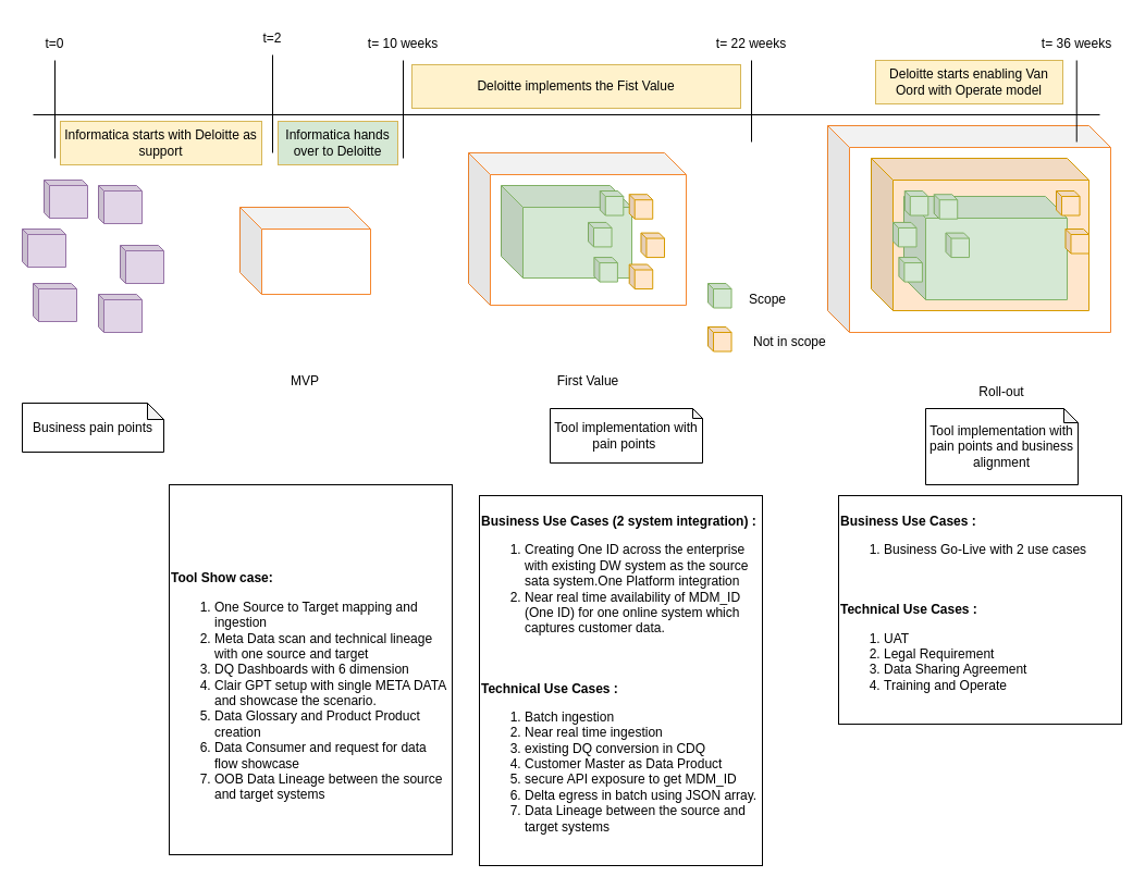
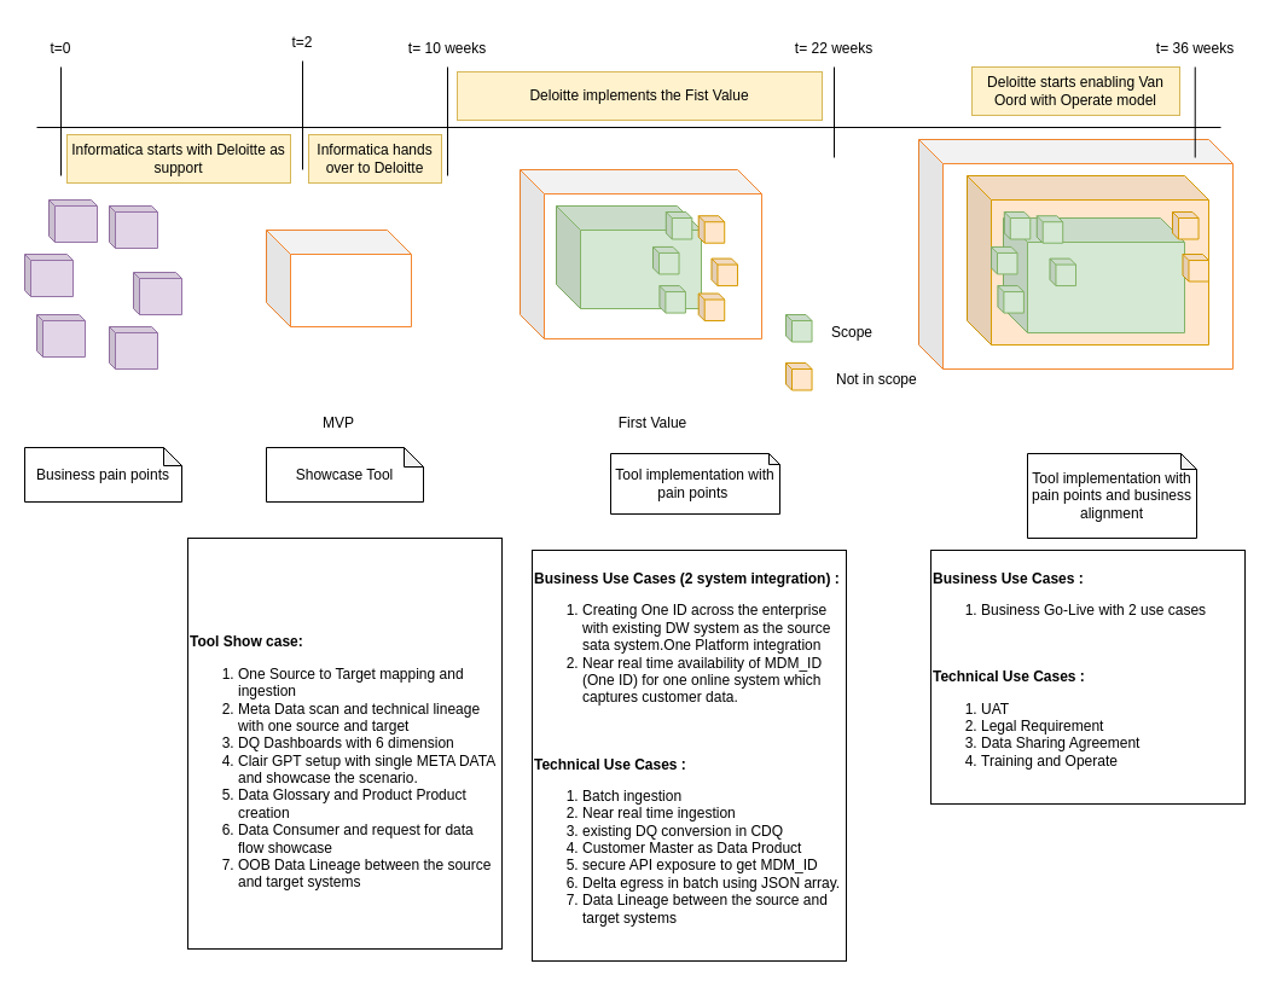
  <mxCell id="0" />
  <mxCell id="1" parent="0" />
  <mxCell id="2" value="" style="shape=cube;whiteSpace=wrap;html=1;boundedLbl=1;backgroundOutline=1;darkOpacity=0.05;darkOpacity2=0.1;strokeColor=#f5872e;" vertex="1" parent="1"><mxGeometry x="760" y="115" width="260" height="190" as="geometry" /></mxCell>
  <mxCell id="3" value="" style="shape=cube;whiteSpace=wrap;html=1;boundedLbl=1;backgroundOutline=1;darkOpacity=0.05;darkOpacity2=0.1;fillColor=#ffe6cc;strokeColor=#d79b00;" vertex="1" parent="1"><mxGeometry x="800" y="145" width="200" height="140" as="geometry" /></mxCell>
  <mxCell id="4" value="" style="shape=cube;whiteSpace=wrap;html=1;boundedLbl=1;backgroundOutline=1;darkOpacity=0.05;darkOpacity2=0.1;size=5;fillColor=#e1d5e7;strokeColor=#9673a6;" vertex="1" parent="1"><mxGeometry x="40" y="165" width="40" height="35" as="geometry" /></mxCell>
  <mxCell id="5" value="" style="shape=cube;whiteSpace=wrap;html=1;boundedLbl=1;backgroundOutline=1;darkOpacity=0.05;darkOpacity2=0.1;" vertex="1" parent="1"><mxGeometry x="460" y="160" width="120" height="80" as="geometry" /></mxCell>
  <mxCell id="6" value="" style="shape=cube;whiteSpace=wrap;html=1;boundedLbl=1;backgroundOutline=1;darkOpacity=0.05;darkOpacity2=0.1;" vertex="1" parent="1"><mxGeometry x="470" y="170" width="120" height="80" as="geometry" /></mxCell>
  <mxCell id="7" value="" style="shape=cube;whiteSpace=wrap;html=1;boundedLbl=1;backgroundOutline=1;darkOpacity=0.05;darkOpacity2=0.1;strokeColor=#f5872e;" vertex="1" parent="1"><mxGeometry x="430" y="140" width="200" height="140" as="geometry" /></mxCell>
  <mxCell id="8" value="" style="shape=cube;whiteSpace=wrap;html=1;boundedLbl=1;backgroundOutline=1;darkOpacity=0.05;darkOpacity2=0.1;fillColor=#d5e8d4;strokeColor=#82b366;" vertex="1" parent="1"><mxGeometry x="460" y="170" width="120" height="85" as="geometry" /></mxCell>
  <mxCell id="9" value="" style="shape=cube;whiteSpace=wrap;html=1;boundedLbl=1;backgroundOutline=1;darkOpacity=0.05;darkOpacity2=0.1;fillColor=#d5e8d4;strokeColor=#82b366;" vertex="1" parent="1"><mxGeometry x="830" y="180" width="150" height="95" as="geometry" /></mxCell>
  <mxCell id="10" value="" style="shape=cube;whiteSpace=wrap;html=1;boundedLbl=1;backgroundOutline=1;darkOpacity=0.05;darkOpacity2=0.1;strokeColor=#f5872e;" vertex="1" parent="1"><mxGeometry x="220" y="190" width="120" height="80" as="geometry" /></mxCell>
  <mxCell id="11" value="" style="shape=cube;whiteSpace=wrap;html=1;boundedLbl=1;backgroundOutline=1;darkOpacity=0.05;darkOpacity2=0.1;size=5;fillColor=#e1d5e7;strokeColor=#9673a6;" vertex="1" parent="1"><mxGeometry x="90" y="170" width="40" height="35" as="geometry" /></mxCell>
  <mxCell id="12" value="" style="shape=cube;whiteSpace=wrap;html=1;boundedLbl=1;backgroundOutline=1;darkOpacity=0.05;darkOpacity2=0.1;size=5;fillColor=#e1d5e7;strokeColor=#9673a6;" vertex="1" parent="1"><mxGeometry x="20" y="210" width="40" height="35" as="geometry" /></mxCell>
  <mxCell id="13" value="" style="shape=cube;whiteSpace=wrap;html=1;boundedLbl=1;backgroundOutline=1;darkOpacity=0.05;darkOpacity2=0.1;size=5;fillColor=#e1d5e7;strokeColor=#9673a6;" vertex="1" parent="1"><mxGeometry x="110" y="225" width="40" height="35" as="geometry" /></mxCell>
  <mxCell id="14" value="" style="shape=cube;whiteSpace=wrap;html=1;boundedLbl=1;backgroundOutline=1;darkOpacity=0.05;darkOpacity2=0.1;size=5;fillColor=#e1d5e7;strokeColor=#9673a6;" vertex="1" parent="1"><mxGeometry x="30" y="260" width="40" height="35" as="geometry" /></mxCell>
  <mxCell id="15" value="" style="shape=cube;whiteSpace=wrap;html=1;boundedLbl=1;backgroundOutline=1;darkOpacity=0.05;darkOpacity2=0.1;size=5;fillColor=#e1d5e7;strokeColor=#9673a6;" vertex="1" parent="1"><mxGeometry x="90" y="270" width="40" height="35" as="geometry" /></mxCell>
  <mxCell id="16" value="MVP" style="text;html=1;align=center;verticalAlign=middle;whiteSpace=wrap;rounded=0;" vertex="1" parent="1"><mxGeometry x="250" y="335" width="60" height="30" as="geometry" /></mxCell>
  <mxCell id="17" value="First Value" style="text;html=1;align=center;verticalAlign=middle;whiteSpace=wrap;rounded=0;" vertex="1" parent="1"><mxGeometry x="510" y="335" width="60" height="30" as="geometry" /></mxCell>
- <mxCell id="18" value="Roll-out" style="text;html=1;align=center;verticalAlign=middle;whiteSpace=wrap;rounded=0;" vertex="1" parent="1"><mxGeometry x="890" y="345" width="60" height="30" as="geometry" /></mxCell>
  <mxCell id="19" value="Business pain points" style="shape=note;whiteSpace=wrap;html=1;backgroundOutline=1;darkOpacity=0.05;size=15;" vertex="1" parent="1"><mxGeometry x="20" y="370" width="130" height="45" as="geometry" /></mxCell>
+ <mxCell id="20" value="Showcase Tool" style="shape=note;whiteSpace=wrap;html=1;backgroundOutline=1;darkOpacity=0.05;size=16;" vertex="1" parent="1"><mxGeometry x="220" y="370" width="130" height="45" as="geometry" /></mxCell>
  <mxCell id="21" value="" style="group" vertex="1" connectable="0" parent="1"><mxGeometry x="540" y="175" width="70" height="90" as="geometry" /></mxCell>
  <mxCell id="22" value="" style="shape=cube;whiteSpace=wrap;html=1;boundedLbl=1;backgroundOutline=1;darkOpacity=0.05;darkOpacity2=0.1;size=5;fillColor=#d5e8d4;strokeColor=#82b366;" vertex="1" parent="21"><mxGeometry x="10.769" width="21.538" height="22.5" as="geometry" /></mxCell>
  <mxCell id="23" value="" style="shape=cube;whiteSpace=wrap;html=1;boundedLbl=1;backgroundOutline=1;darkOpacity=0.05;darkOpacity2=0.1;size=5;fillColor=#ffe6cc;strokeColor=#d79b00;" vertex="1" parent="21"><mxGeometry x="37.692" y="3.214" width="21.538" height="22.5" as="geometry" /></mxCell>
  <mxCell id="24" value="" style="shape=cube;whiteSpace=wrap;html=1;boundedLbl=1;backgroundOutline=1;darkOpacity=0.05;darkOpacity2=0.1;size=5;fillColor=#d5e8d4;strokeColor=#82b366;" vertex="1" parent="21"><mxGeometry y="28.929" width="21.538" height="22.5" as="geometry" /></mxCell>
  <mxCell id="25" value="" style="shape=cube;whiteSpace=wrap;html=1;boundedLbl=1;backgroundOutline=1;darkOpacity=0.05;darkOpacity2=0.1;size=5;fillColor=#ffe6cc;strokeColor=#d79b00;" vertex="1" parent="21"><mxGeometry x="48.462" y="38.571" width="21.538" height="22.5" as="geometry" /></mxCell>
  <mxCell id="26" value="" style="shape=cube;whiteSpace=wrap;html=1;boundedLbl=1;backgroundOutline=1;darkOpacity=0.05;darkOpacity2=0.1;size=5;fillColor=#d5e8d4;strokeColor=#82b366;" vertex="1" parent="21"><mxGeometry x="5.385" y="61.071" width="21.538" height="22.5" as="geometry" /></mxCell>
  <mxCell id="27" value="" style="shape=cube;whiteSpace=wrap;html=1;boundedLbl=1;backgroundOutline=1;darkOpacity=0.05;darkOpacity2=0.1;size=5;fillColor=#ffe6cc;strokeColor=#d79b00;" vertex="1" parent="21"><mxGeometry x="37.692" y="67.5" width="21.538" height="22.5" as="geometry" /></mxCell>
  <mxCell id="28" value="" style="group" vertex="1" connectable="0" parent="1"><mxGeometry x="820" y="175" width="70" height="90" as="geometry" /></mxCell>
  <mxCell id="29" value="" style="shape=cube;whiteSpace=wrap;html=1;boundedLbl=1;backgroundOutline=1;darkOpacity=0.05;darkOpacity2=0.1;size=5;fillColor=#d5e8d4;strokeColor=#82b366;" vertex="1" parent="28"><mxGeometry x="10.769" width="21.538" height="22.5" as="geometry" /></mxCell>
  <mxCell id="30" value="" style="shape=cube;whiteSpace=wrap;html=1;boundedLbl=1;backgroundOutline=1;darkOpacity=0.05;darkOpacity2=0.1;size=5;fillColor=#d5e8d4;strokeColor=#82b366;" vertex="1" parent="28"><mxGeometry x="37.692" y="3.214" width="21.538" height="22.5" as="geometry" /></mxCell>
  <mxCell id="31" value="" style="shape=cube;whiteSpace=wrap;html=1;boundedLbl=1;backgroundOutline=1;darkOpacity=0.05;darkOpacity2=0.1;size=5;fillColor=#d5e8d4;strokeColor=#82b366;" vertex="1" parent="28"><mxGeometry y="28.929" width="21.538" height="22.5" as="geometry" /></mxCell>
  <mxCell id="32" value="" style="shape=cube;whiteSpace=wrap;html=1;boundedLbl=1;backgroundOutline=1;darkOpacity=0.05;darkOpacity2=0.1;size=5;fillColor=#d5e8d4;strokeColor=#82b366;" vertex="1" parent="28"><mxGeometry x="48.462" y="38.571" width="21.538" height="22.5" as="geometry" /></mxCell>
  <mxCell id="33" value="" style="shape=cube;whiteSpace=wrap;html=1;boundedLbl=1;backgroundOutline=1;darkOpacity=0.05;darkOpacity2=0.1;size=5;fillColor=#d5e8d4;strokeColor=#82b366;" vertex="1" parent="28"><mxGeometry x="5.385" y="61.071" width="21.538" height="22.5" as="geometry" /></mxCell>
  <mxCell id="34" value="" style="shape=cube;whiteSpace=wrap;html=1;boundedLbl=1;backgroundOutline=1;darkOpacity=0.05;darkOpacity2=0.1;size=5;fillColor=#ffe6cc;strokeColor=#d79b00;" vertex="1" parent="1"><mxGeometry x="970.002" y="175" width="21.538" height="22.5" as="geometry" /></mxCell>
  <mxCell id="35" value="" style="shape=cube;whiteSpace=wrap;html=1;boundedLbl=1;backgroundOutline=1;darkOpacity=0.05;darkOpacity2=0.1;size=5;fillColor=#ffe6cc;strokeColor=#d79b00;" vertex="1" parent="1"><mxGeometry x="978.462" y="210" width="21.538" height="22.5" as="geometry" /></mxCell>
  <mxCell id="36" value="Tool implementation with pain points&amp;nbsp;" style="shape=note;whiteSpace=wrap;html=1;backgroundOutline=1;darkOpacity=0.05;size=9;" vertex="1" parent="1"><mxGeometry x="505" y="375" width="140" height="50" as="geometry" /></mxCell>
  <mxCell id="37" value="Tool implementation with pain points and business alignment" style="shape=note;whiteSpace=wrap;html=1;backgroundOutline=1;darkOpacity=0.05;size=13;" vertex="1" parent="1"><mxGeometry x="850" y="375" width="140" height="70" as="geometry" /></mxCell>
  <mxCell id="38" value="&lt;div&gt;&lt;b&gt;Business Use Cases (2 system integration) :&lt;/b&gt;&lt;b&gt;&lt;br&gt;&lt;/b&gt;&lt;/div&gt;&lt;div&gt;&lt;ol&gt;&lt;li&gt;Creating One ID across the enterprise with existing DW system as the source sata system.One Platform integration&lt;/li&gt;&lt;li&gt;Near real time availability of MDM_ID (One ID) for one online system which captures customer data.&lt;/li&gt;&lt;/ol&gt;&lt;/div&gt;&lt;div&gt;&lt;br&gt;&lt;/div&gt;&lt;div&gt;&lt;br&gt;&lt;/div&gt;&lt;b&gt;Technical Use Cases :&lt;/b&gt;&lt;div&gt;&lt;ol&gt;&lt;li&gt;Batch ingestion&lt;/li&gt;&lt;li&gt;Near real time ingestion&lt;/li&gt;&lt;li&gt;existing DQ conversion in CDQ&lt;/li&gt;&lt;li&gt;Customer Master as Data Product&lt;/li&gt;&lt;li&gt;secure API exposure to get MDM_ID&lt;/li&gt;&lt;li&gt;Delta egress in batch using JSON array.&lt;/li&gt;&lt;li&gt;Data Lineage between the source and target systems&lt;/li&gt;&lt;/ol&gt;&lt;/div&gt;" style="text;html=1;align=left;verticalAlign=middle;whiteSpace=wrap;rounded=0;strokeColor=default;" vertex="1" parent="1"><mxGeometry x="440" y="455" width="260" height="340" as="geometry" /></mxCell>
  <mxCell id="39" value="&lt;div&gt;&lt;b&gt;Business Use Cases :&lt;/b&gt;&lt;b&gt;&lt;br&gt;&lt;/b&gt;&lt;/div&gt;&lt;div&gt;&lt;ol&gt;&lt;li&gt;Business Go-Live with 2 use cases&lt;/li&gt;&lt;/ol&gt;&lt;/div&gt;&lt;div&gt;&lt;br&gt;&lt;/div&gt;&lt;div&gt;&lt;br&gt;&lt;/div&gt;&lt;b&gt;Technical Use Cases :&lt;/b&gt;&lt;div&gt;&lt;ol&gt;&lt;li&gt;UAT&lt;/li&gt;&lt;li&gt;Legal Requirement&lt;/li&gt;&lt;li&gt;Data Sharing Agreement&lt;/li&gt;&lt;li&gt;Training and Operate&lt;/li&gt;&lt;/ol&gt;&lt;/div&gt;" style="text;html=1;align=left;verticalAlign=middle;whiteSpace=wrap;rounded=0;strokeColor=default;" vertex="1" parent="1"><mxGeometry x="770" y="455" width="260" height="210" as="geometry" /></mxCell>
  <mxCell id="40" value="&lt;div&gt;&lt;br&gt;&lt;/div&gt;&lt;div&gt;&lt;br&gt;&lt;/div&gt;&lt;div&gt;&lt;br&gt;&lt;/div&gt;&lt;b&gt;Tool Show case:&lt;/b&gt;&lt;div&gt;&lt;ol&gt;&lt;li&gt;One Source to Target mapping and ingestion&lt;/li&gt;&lt;li&gt;Meta Data scan and technical lineage with one source and target&lt;/li&gt;&lt;li&gt;DQ Dashboards with 6 dimension&lt;/li&gt;&lt;li&gt;Clair GPT setup with single META DATA and showcase the scenario.&lt;/li&gt;&lt;li&gt;Data Glossary and Product Product creation&lt;/li&gt;&lt;li&gt;Data Consumer and request for data flow showcase&lt;/li&gt;&lt;li&gt;OOB Data Lineage between the source and target systems&lt;/li&gt;&lt;/ol&gt;&lt;/div&gt;" style="text;html=1;align=left;verticalAlign=middle;whiteSpace=wrap;rounded=0;strokeColor=default;" vertex="1" parent="1"><mxGeometry x="155" y="445" width="260" height="340" as="geometry" /></mxCell>
  <mxCell id="41" value="" style="endArrow=none;html=1;rounded=0;" edge="1" parent="1"><mxGeometry width="50" height="50" relative="1" as="geometry"><mxPoint x="30" y="105" as="sourcePoint" /><mxPoint x="1010" y="105" as="targetPoint" /></mxGeometry></mxCell>
  <mxCell id="42" value="" style="endArrow=none;html=1;rounded=0;" edge="1" parent="1"><mxGeometry width="50" height="50" relative="1" as="geometry"><mxPoint x="50" y="55" as="sourcePoint" /><mxPoint x="50" y="145" as="targetPoint" /></mxGeometry></mxCell>
  <mxCell id="43" value="" style="endArrow=none;html=1;rounded=0;" edge="1" parent="1" source="47"><mxGeometry width="50" height="50" relative="1" as="geometry"><mxPoint x="370" y="55" as="sourcePoint" /><mxPoint x="370" y="145" as="targetPoint" /></mxGeometry></mxCell>
  <mxCell id="44" value="" style="endArrow=none;html=1;rounded=0;" edge="1" parent="1" source="49"><mxGeometry width="50" height="50" relative="1" as="geometry"><mxPoint x="690" y="55" as="sourcePoint" /><mxPoint x="690" y="130" as="targetPoint" /></mxGeometry></mxCell>
  <mxCell id="45" value="t=0" style="text;html=1;align=center;verticalAlign=middle;whiteSpace=wrap;rounded=0;" vertex="1" parent="1"><mxGeometry x="20" y="25" width="60" height="30" as="geometry" /></mxCell>
  <mxCell id="46" value="" style="endArrow=none;html=1;rounded=0;" edge="1" parent="1" target="47"><mxGeometry width="50" height="50" relative="1" as="geometry"><mxPoint x="370" y="55" as="sourcePoint" /><mxPoint x="370" y="145" as="targetPoint" /></mxGeometry></mxCell>
  <mxCell id="47" value="t= 10 weeks" style="text;html=1;align=center;verticalAlign=middle;whiteSpace=wrap;rounded=0;" vertex="1" parent="1"><mxGeometry x="335" y="25" width="70" height="30" as="geometry" /></mxCell>
  <mxCell id="48" value="" style="endArrow=none;html=1;rounded=0;" edge="1" parent="1" target="49"><mxGeometry width="50" height="50" relative="1" as="geometry"><mxPoint x="690" y="55" as="sourcePoint" /><mxPoint x="690" y="130" as="targetPoint" /></mxGeometry></mxCell>
  <mxCell id="49" value="t= 22 weeks" style="text;html=1;align=center;verticalAlign=middle;whiteSpace=wrap;rounded=0;" vertex="1" parent="1"><mxGeometry x="655" y="25" width="70" height="30" as="geometry" /></mxCell>
  <mxCell id="50" value="t= 36 weeks" style="text;html=1;align=center;verticalAlign=middle;whiteSpace=wrap;rounded=0;" vertex="1" parent="1"><mxGeometry x="954.23" y="25" width="70" height="30" as="geometry" /></mxCell>
  <mxCell id="51" value="" style="endArrow=none;html=1;rounded=0;" edge="1" parent="1"><mxGeometry width="50" height="50" relative="1" as="geometry"><mxPoint x="988.73" y="55" as="sourcePoint" /><mxPoint x="988.73" y="130" as="targetPoint" /></mxGeometry></mxCell>
- <mxCell id="52" value="Informatica hands over to Deloitte" style="rounded=0;whiteSpace=wrap;html=1;fillColor=#d5e8d4;strokeColor=#d6b656;" vertex="1" parent="1"><mxGeometry x="255" y="111" width="110" height="40" as="geometry" /></mxCell>
+ <mxCell id="52" value="Informatica hands over to Deloitte" style="rounded=0;whiteSpace=wrap;html=1;fillColor=#fff2cc;strokeColor=#d6b656;" vertex="1" parent="1"><mxGeometry x="255" y="111" width="110" height="40" as="geometry" /></mxCell>
  <mxCell id="53" value="" style="endArrow=none;html=1;rounded=0;" edge="1" parent="1"><mxGeometry width="50" height="50" relative="1" as="geometry"><mxPoint x="250" y="50" as="sourcePoint" /><mxPoint x="250" y="140" as="targetPoint" /></mxGeometry></mxCell>
  <mxCell id="54" value="t=2" style="text;html=1;align=center;verticalAlign=middle;whiteSpace=wrap;rounded=0;" vertex="1" parent="1"><mxGeometry x="220" y="20" width="60" height="30" as="geometry" /></mxCell>
  <mxCell id="55" value="Informatica starts with Deloitte as support" style="rounded=0;whiteSpace=wrap;html=1;fillColor=#fff2cc;strokeColor=#d6b656;" vertex="1" parent="1"><mxGeometry x="55" y="111" width="185" height="40" as="geometry" /></mxCell>
  <mxCell id="56" value="Deloitte implements the Fist Value" style="rounded=0;whiteSpace=wrap;html=1;fillColor=#fff2cc;strokeColor=#d6b656;" vertex="1" parent="1"><mxGeometry x="378" y="59" width="302" height="40" as="geometry" /></mxCell>
  <mxCell id="57" value="Deloitte starts enabling Van Oord with Operate model" style="rounded=0;whiteSpace=wrap;html=1;fillColor=#fff2cc;strokeColor=#d6b656;" vertex="1" parent="1"><mxGeometry x="804" y="55" width="172" height="40" as="geometry" /></mxCell>
  <mxCell id="58" value="" style="shape=cube;whiteSpace=wrap;html=1;boundedLbl=1;backgroundOutline=1;darkOpacity=0.05;darkOpacity2=0.1;size=5;fillColor=#d5e8d4;strokeColor=#82b366;" vertex="1" parent="1"><mxGeometry x="650.005" y="260.001" width="21.538" height="22.5" as="geometry" /></mxCell>
  <mxCell id="59" value="Scope" style="text;html=1;align=center;verticalAlign=middle;whiteSpace=wrap;rounded=0;" vertex="1" parent="1"><mxGeometry x="675" y="260" width="60" height="30" as="geometry" /></mxCell>
  <mxCell id="60" value="" style="shape=cube;whiteSpace=wrap;html=1;boundedLbl=1;backgroundOutline=1;darkOpacity=0.05;darkOpacity2=0.1;size=5;fillColor=#ffe6cc;strokeColor=#d79b00;" vertex="1" parent="1"><mxGeometry x="650.002" y="300" width="21.538" height="22.5" as="geometry" /></mxCell>
  <mxCell id="61" value="&lt;span style=&quot;color: rgb(0, 0, 0); font-family: Helvetica; font-size: 12px; font-style: normal; font-variant-ligatures: normal; font-variant-caps: normal; font-weight: 400; letter-spacing: normal; orphans: 2; text-align: center; text-indent: 0px; text-transform: none; widows: 2; word-spacing: 0px; -webkit-text-stroke-width: 0px; white-space: normal; background-color: rgb(251, 251, 251); text-decoration-thickness: initial; text-decoration-style: initial; text-decoration-color: initial; display: inline !important; float: none;&quot;&gt;Not in scope&lt;/span&gt;" style="text;whiteSpace=wrap;html=1;" vertex="1" parent="1"><mxGeometry x="690" y="300" width="70" height="40" as="geometry" /></mxCell>
